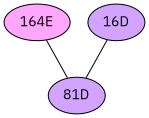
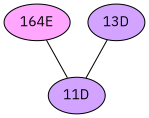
  graph {
    fontname="IBM Plex Sans"
    node [fillcolor="#D3A4FF" fontname="IBM Plex Sans" style=radial]
    edge [fontname="IBM Plex Sans" penwidth=1]
    n1 [fillcolor="#FFA6FF" label="164E"]
-   "81D"
-   "13D" [label="16D"]
+   "81D" [label="11D"]
+   "13D"
    n1 -- "81D"
    "13D" -- "81D"
  }
